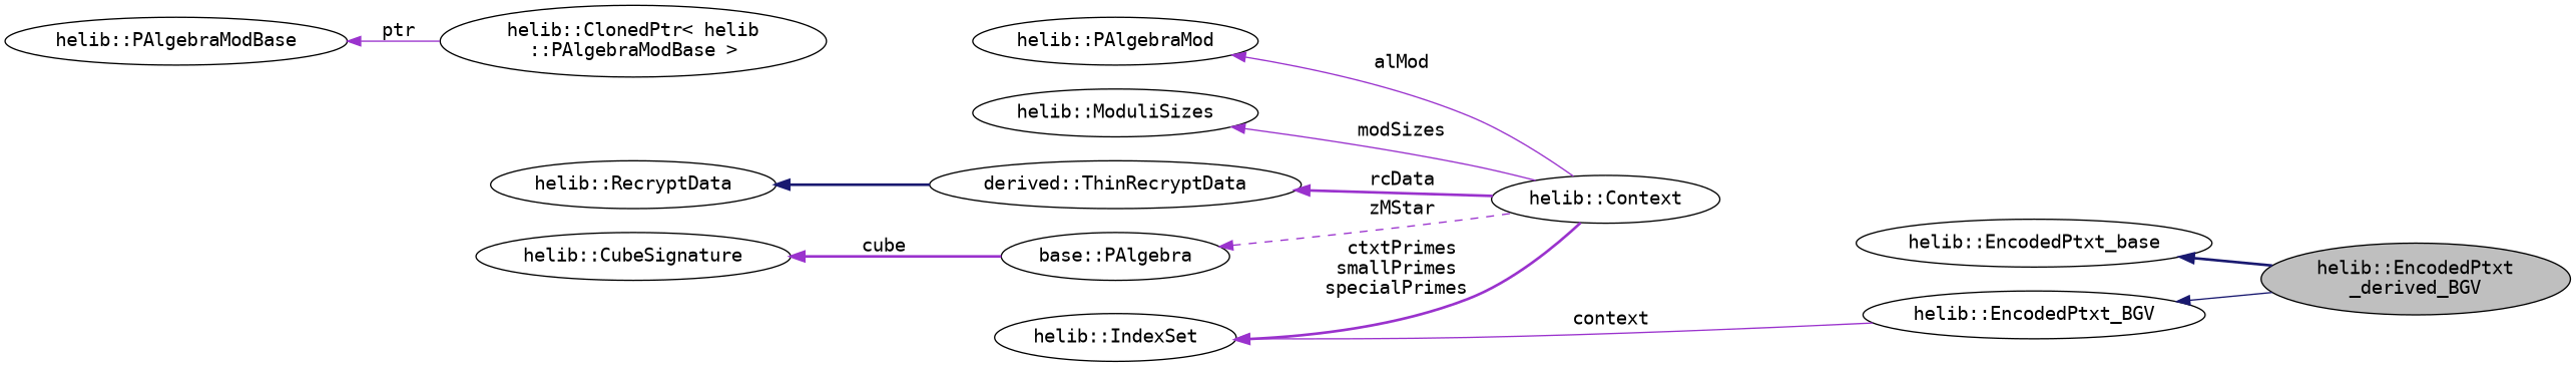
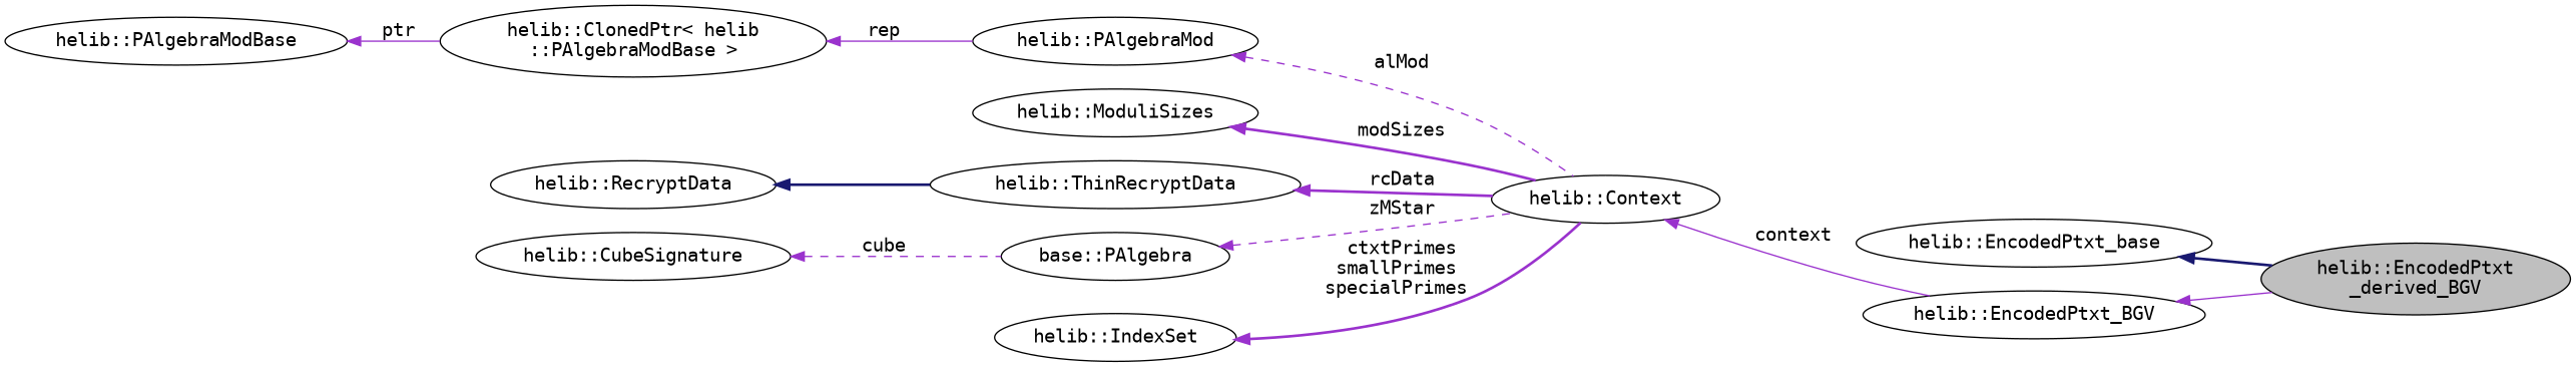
  digraph {
    fontname="DejaVu Sans Mono"
    rankdir=LR
    node [color=black fillcolor=white fontname="DejaVu Sans Mono" style=filled]
    edge [color=darkorchid3 dir=back fontname="DejaVu Sans Mono" style=bold]
    n1 [fillcolor=grey75 fontcolor=black label="helib::EncodedPtxt\l_derived_BGV"]
    n2 [label="helib::EncodedPtxt_base"]
    n3 [label="helib::EncodedPtxt_BGV"]
    n4 [label="helib::Context"]
    n5 [label="helib::ModuliSizes"]
-   n6 [label="derived::ThinRecryptData"]
+   n6 [label="helib::ThinRecryptData"]
    n7 [label="helib::RecryptData"]
    n8 [label="helib::IndexSet"]
    n9 [label="base::PAlgebra"]
    n10 [label="helib::CubeSignature"]
    n11 [label="helib::PAlgebraMod"]
    n12 [label="helib::ClonedPtr\< helib\l::PAlgebraModBase \>"]
    n13 [label="helib::PAlgebraModBase"]
    n2 -> n1 [color=midnightblue]
-   n3 -> n1 [color=midnightblue style=solid]
-   n8 -> n3 [label=" context" style=solid]
-   n5 -> n4 [label=" modSizes" style=solid]
+   n3 -> n1 [style=solid]
+   n4 -> n3 [label=" context" style=solid]
+   n5 -> n4 [label=" modSizes"]
    n6 -> n4 [label=" rcData"]
    n7 -> n6 [color=midnightblue]
    n8 -> n4 [label=" ctxtPrimes\nsmallPrimes\nspecialPrimes"]
    n9 -> n4 [label=" zMStar" style=dashed]
-   n10 -> n9 [label=" cube"]
-   n11 -> n4 [label=" alMod" style=solid]
+   n10 -> n9 [label=" cube" style=dashed]
+   n11 -> n4 [label=" alMod" style=dashed]
+   n12 -> n11 [label=" rep" style=solid]
    n13 -> n12 [label=" ptr" style=solid]
  }
